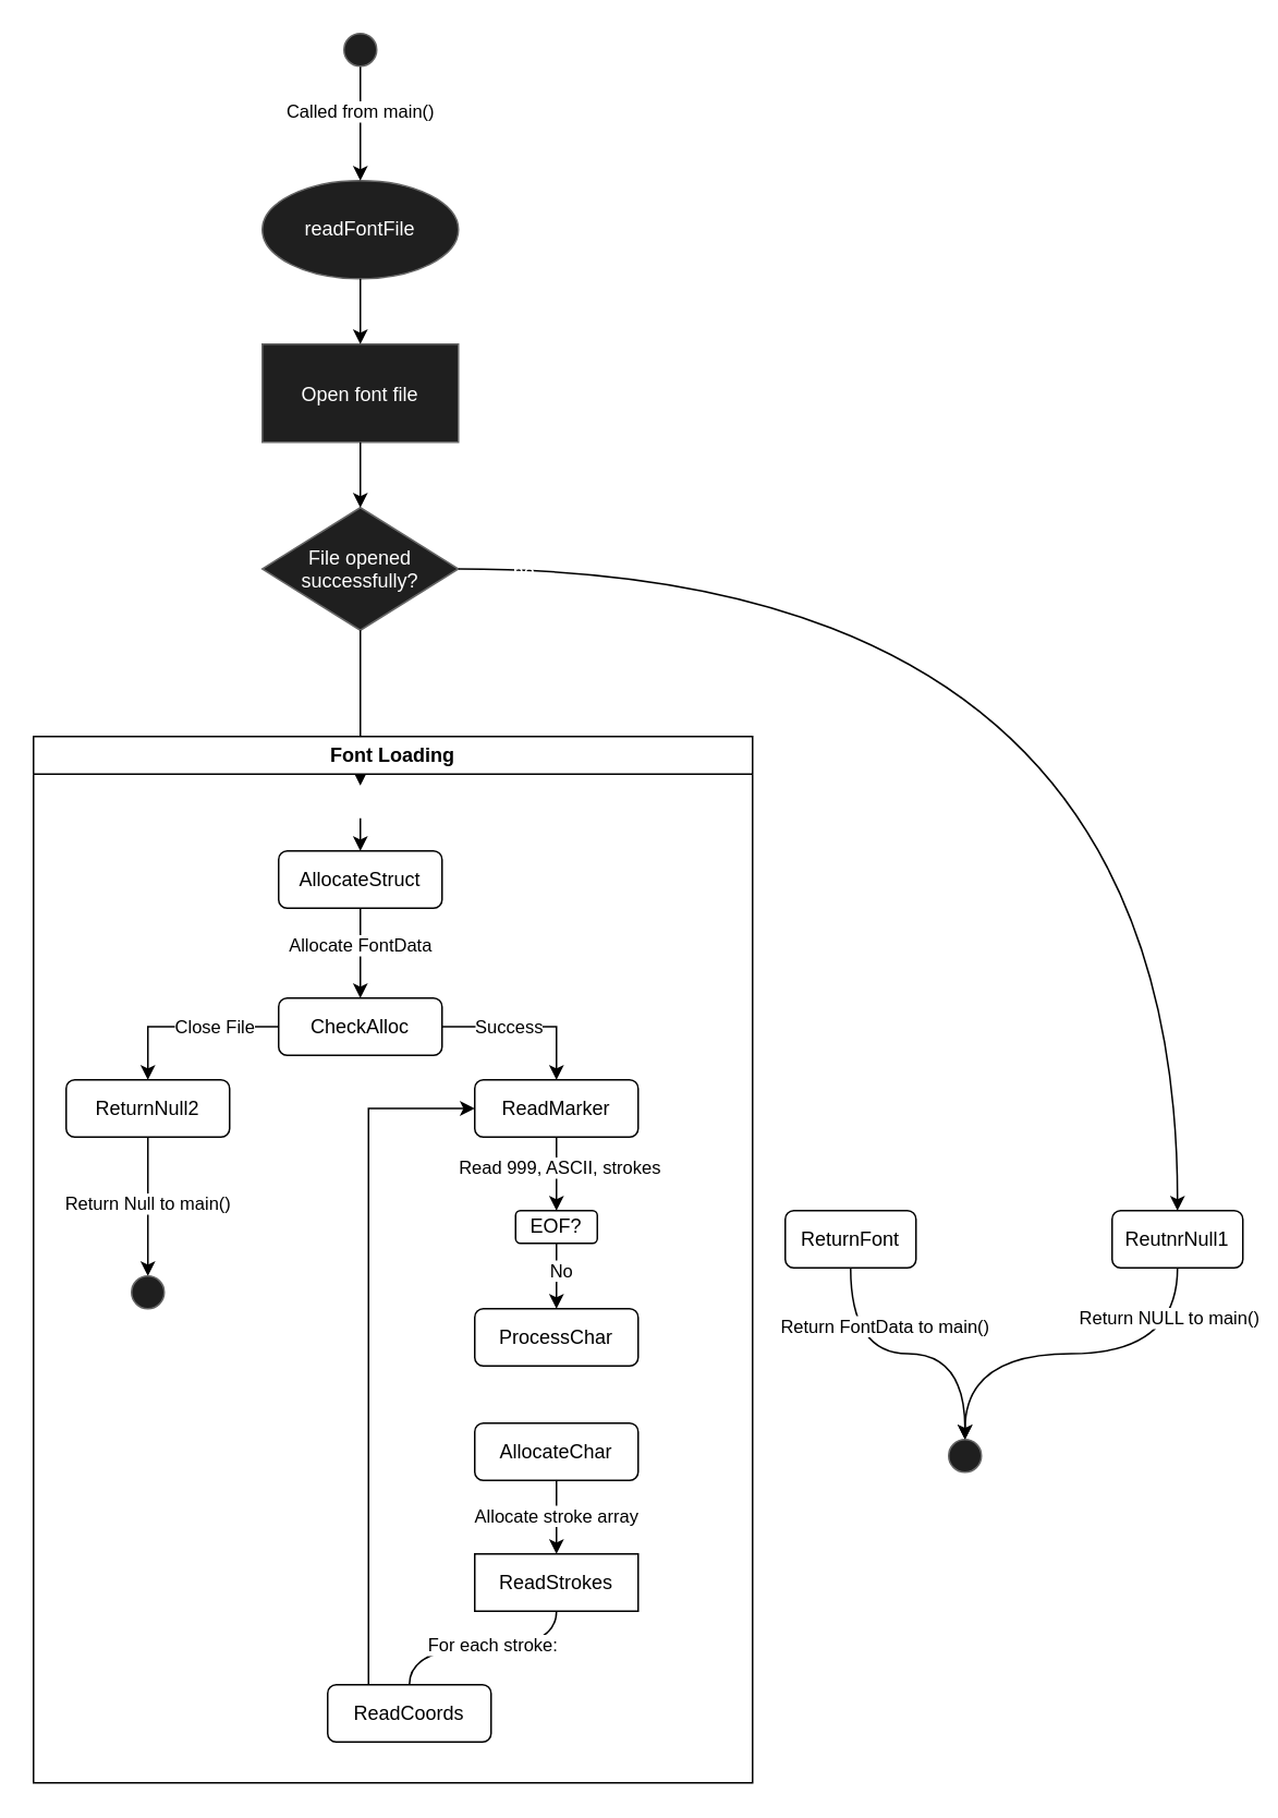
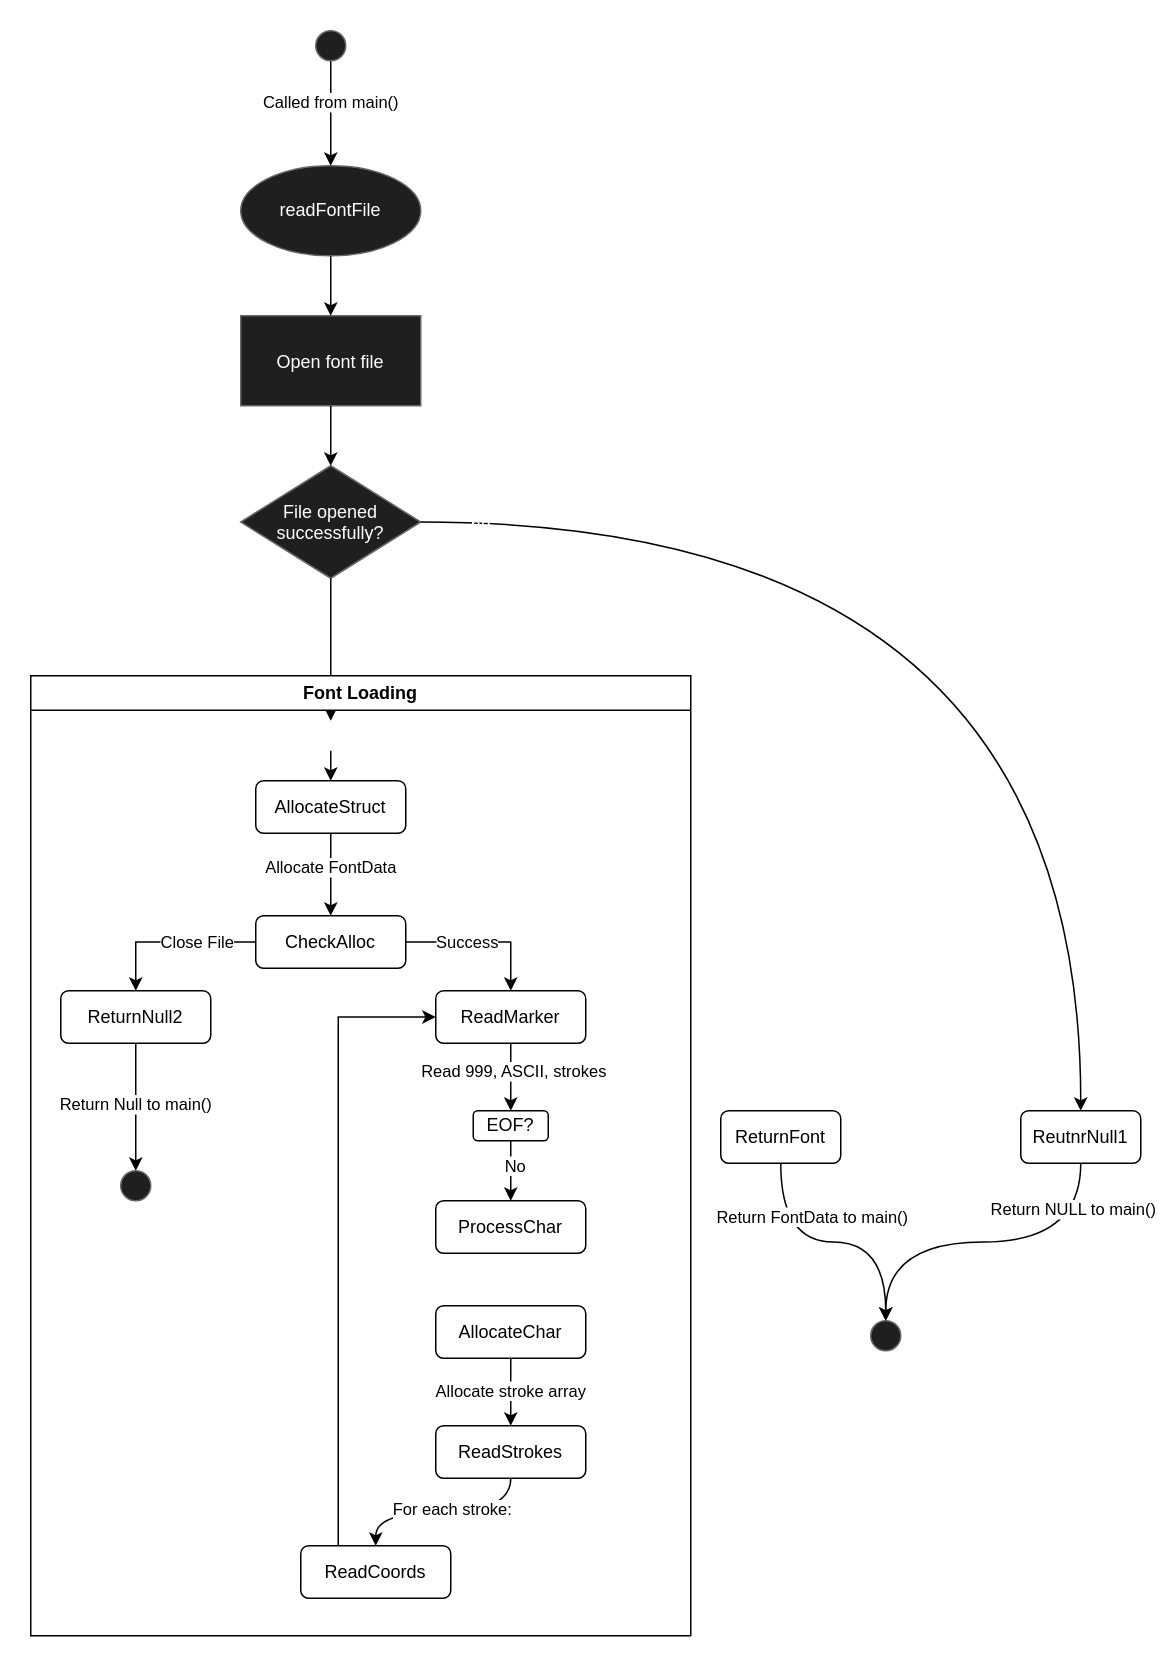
  <mxCell id="0" />
  <mxCell id="1" parent="0" />
  <mxCell id="2" value="readFontFile" style="ellipse;whiteSpace=wrap;html=1;fillColor=#1f1f1f;strokeColor=#666666;fontColor=#FFFFFF;" parent="1" vertex="1"><mxGeometry x="160" y="110" width="120" height="60" as="geometry" /></mxCell>
  <mxCell id="3" value="Open font file" style="rounded=0;fillColor=#1f1f1f;strokeColor=#666666;fontColor=#FFFFFF;" parent="1" vertex="1"><mxGeometry x="160" y="210" width="120" height="60" as="geometry" /></mxCell>
  <mxCell id="4" value="File opened&#10;successfully?" style="rhombus;fillColor=#1f1f1f;strokeColor=#666666;fontColor=#FFFFFF;" parent="1" vertex="1"><mxGeometry x="160" y="310" width="120" height="75" as="geometry" /></mxCell>
  <mxCell id="5" value="" style="endArrow=classic;html=1;exitX=0.5;exitY=1;entryX=0.5;entryY=0;fontColor=#FFFFFF;" parent="1" source="2" target="3" edge="1"><mxGeometry width="50" height="50" relative="1" as="geometry" /></mxCell>
  <mxCell id="6" value="" style="endArrow=classic;html=1;exitX=0.5;exitY=1;entryX=0.5;entryY=0;fontColor=#FFFFFF;" parent="1" source="3" target="4" edge="1"><mxGeometry width="50" height="50" relative="1" as="geometry" /></mxCell>
  <mxCell id="7" value="" style="endArrow=classic;html=1;exitX=1;exitY=0.5;entryX=0.5;entryY=0;fontColor=#FFFFFF;entryDx=0;entryDy=0;edgeStyle=orthogonalEdgeStyle;curved=1;" parent="1" source="4" target="49" edge="1"><mxGeometry width="50" height="50" relative="1" as="geometry"><mxPoint x="360" y="370" as="targetPoint" /></mxGeometry></mxCell>
  <mxCell id="8" value="" style="endArrow=classic;html=1;exitX=0;exitY=0.5;entryX=0;entryY=0.5;fontColor=#FFFFFF;" parent="1" edge="1"><mxGeometry width="50" height="50" relative="1" as="geometry"><Array as="points"><mxPoint x="80" y="730" /><mxPoint x="80" y="600" /></Array><mxPoint x="160" y="760" as="targetPoint" /></mxGeometry></mxCell>
  <mxCell id="9" value="no" style="text;html=1;align=center;verticalAlign=middle;resizable=0;points=[];fontColor=#FFFFFF;" parent="1" vertex="1"><mxGeometry x="300" y="340" width="40" height="20" as="geometry" /></mxCell>
  <mxCell id="10" style="edgeStyle=orthogonalEdgeStyle;rounded=0;orthogonalLoop=1;jettySize=auto;html=1;exitX=0.5;exitY=1;exitDx=0;exitDy=0;entryX=0.5;entryY=0;entryDx=0;entryDy=0;" edge="1" parent="1" source="12" target="2"><mxGeometry relative="1" as="geometry" /></mxCell>
  <mxCell id="11" value="Called from main()" style="edgeLabel;html=1;align=center;verticalAlign=middle;resizable=0;points=[];" vertex="1" connectable="0" parent="10"><mxGeometry x="-0.241" y="-1" relative="1" as="geometry"><mxPoint as="offset" /></mxGeometry></mxCell>
  <mxCell id="12" value="" style="ellipse;whiteSpace=wrap;html=1;fillColor=#1f1f1f;strokeColor=#666666;fontColor=#FFFFFF;" vertex="1" parent="1"><mxGeometry x="210" y="20" width="20" height="20" as="geometry" /></mxCell>
  <mxCell id="13" value="" style="endArrow=classic;html=1;exitX=0.5;exitY=1;entryX=0.5;entryY=0;fontColor=#FFFFFF;entryDx=0;entryDy=0;exitDx=0;exitDy=0;" edge="1" parent="1" source="44" target="17"><mxGeometry width="50" height="50" relative="1" as="geometry"><mxPoint x="190" y="480" as="sourcePoint" /><mxPoint x="216" y="520" as="targetPoint" /></mxGeometry></mxCell>
  <mxCell id="14" value="" style="endArrow=classic;html=1;exitX=0.5;exitY=1;entryX=0.5;entryY=0;fontColor=#FFFFFF;entryDx=0;entryDy=0;exitDx=0;exitDy=0;" edge="1" parent="1" source="4" target="44"><mxGeometry width="50" height="50" relative="1" as="geometry"><mxPoint x="220" y="430" as="sourcePoint" /><mxPoint x="216" y="520" as="targetPoint" /></mxGeometry></mxCell>
  <mxCell id="15" value="Font Loading" style="swimlane;whiteSpace=wrap;html=1;startSize=23;" vertex="1" parent="1"><mxGeometry x="20" y="450" width="440" height="640" as="geometry"><mxRectangle x="60" y="40" width="140" height="30" as="alternateBounds" /></mxGeometry></mxCell>
  <mxCell id="16" style="edgeStyle=orthogonalEdgeStyle;rounded=0;orthogonalLoop=1;jettySize=auto;html=1;exitX=0.5;exitY=1;exitDx=0;exitDy=0;" edge="1" parent="15" source="20"><mxGeometry relative="1" as="geometry"><mxPoint x="200.4" y="160" as="targetPoint" /></mxGeometry></mxCell>
  <mxCell id="17" value="AllocateStruct" style="rounded=1;whiteSpace=wrap;html=1;" vertex="1" parent="15"><mxGeometry x="150" y="70" width="100" height="35" as="geometry" /></mxCell>
  <mxCell id="18" value="" style="edgeStyle=orthogonalEdgeStyle;rounded=0;orthogonalLoop=1;jettySize=auto;html=1;exitX=0.5;exitY=1;exitDx=0;exitDy=0;" edge="1" parent="15" source="17" target="20"><mxGeometry relative="1" as="geometry"><mxPoint x="240.4" y="640" as="targetPoint" /><mxPoint x="240" y="585" as="sourcePoint" /></mxGeometry></mxCell>
  <mxCell id="19" value="Allocate FontData" style="edgeLabel;html=1;align=center;verticalAlign=middle;resizable=0;points=[];" vertex="1" connectable="0" parent="18"><mxGeometry x="-0.191" y="-1" relative="1" as="geometry"><mxPoint as="offset" /></mxGeometry></mxCell>
  <mxCell id="20" value="CheckAlloc" style="rounded=1;whiteSpace=wrap;html=1;" vertex="1" parent="15"><mxGeometry x="150" y="160" width="100" height="35" as="geometry" /></mxCell>
  <mxCell id="21" style="edgeStyle=orthogonalEdgeStyle;rounded=0;orthogonalLoop=1;jettySize=auto;html=1;exitX=0.5;exitY=1;exitDx=0;exitDy=0;entryX=0.5;entryY=0;entryDx=0;entryDy=0;" edge="1" parent="15" source="23" target="41"><mxGeometry relative="1" as="geometry" /></mxCell>
  <mxCell id="22" value="Allocate stroke array" style="edgeLabel;html=1;align=center;verticalAlign=middle;resizable=0;points=[];" vertex="1" connectable="0" parent="21"><mxGeometry x="-0.07" y="-1" relative="1" as="geometry"><mxPoint as="offset" /></mxGeometry></mxCell>
  <mxCell id="23" value="AllocateChar" style="rounded=1;whiteSpace=wrap;html=1;" vertex="1" parent="15"><mxGeometry x="270" y="420" width="100" height="35" as="geometry" /></mxCell>
  <mxCell id="24" value="ProcessChar" style="rounded=1;whiteSpace=wrap;html=1;" vertex="1" parent="15"><mxGeometry x="270" y="350" width="100" height="35" as="geometry" /></mxCell>
  <mxCell id="25" value="" style="edgeStyle=orthogonalEdgeStyle;rounded=0;orthogonalLoop=1;jettySize=auto;html=1;exitX=0;exitY=0.5;exitDx=0;exitDy=0;" edge="1" parent="15" source="20" target="29"><mxGeometry relative="1" as="geometry"><mxPoint x="90" y="710" as="targetPoint" /><mxPoint x="190" y="658" as="sourcePoint" /></mxGeometry></mxCell>
  <mxCell id="26" value="Close File" style="edgeLabel;html=1;align=center;verticalAlign=middle;resizable=0;points=[];" vertex="1" connectable="0" parent="25"><mxGeometry x="0.511" y="4" relative="1" as="geometry"><mxPoint x="36" y="-5" as="offset" /></mxGeometry></mxCell>
  <mxCell id="27" style="edgeStyle=orthogonalEdgeStyle;rounded=0;orthogonalLoop=1;jettySize=auto;html=1;exitX=0.5;exitY=1;exitDx=0;exitDy=0;entryX=0.5;entryY=0;entryDx=0;entryDy=0;" edge="1" parent="15" source="29" target="30"><mxGeometry relative="1" as="geometry" /></mxCell>
  <mxCell id="28" value="Return Null to main()" style="edgeLabel;html=1;align=center;verticalAlign=middle;resizable=0;points=[];" vertex="1" connectable="0" parent="27"><mxGeometry x="-0.057" y="-1" relative="1" as="geometry"><mxPoint as="offset" /></mxGeometry></mxCell>
  <mxCell id="29" value="ReturnNull2" style="rounded=1;whiteSpace=wrap;html=1;" vertex="1" parent="15"><mxGeometry x="20" y="210" width="100" height="35" as="geometry" /></mxCell>
  <mxCell id="30" value="" style="ellipse;whiteSpace=wrap;html=1;fillColor=#1f1f1f;strokeColor=#666666;fontColor=#FFFFFF;" vertex="1" parent="15"><mxGeometry x="60" y="330" width="20" height="20" as="geometry" /></mxCell>
  <mxCell id="31" value="" style="edgeStyle=orthogonalEdgeStyle;rounded=0;orthogonalLoop=1;jettySize=auto;html=1;exitX=1;exitY=0.5;exitDx=0;exitDy=0;" edge="1" parent="15" source="20" target="33"><mxGeometry relative="1" as="geometry"><mxPoint x="370" y="730.0" as="targetPoint" /><mxPoint x="290" y="658" as="sourcePoint" /></mxGeometry></mxCell>
  <mxCell id="32" value="Success" style="edgeLabel;html=1;align=center;verticalAlign=middle;resizable=0;points=[];" vertex="1" connectable="0" parent="31"><mxGeometry x="-0.425" y="2" relative="1" as="geometry"><mxPoint x="11" y="2" as="offset" /></mxGeometry></mxCell>
  <mxCell id="33" value="ReadMarker" style="rounded=1;whiteSpace=wrap;html=1;" vertex="1" parent="15"><mxGeometry x="270" y="210" width="100" height="35" as="geometry" /></mxCell>
  <mxCell id="34" value="" style="edgeStyle=orthogonalEdgeStyle;rounded=0;orthogonalLoop=1;jettySize=auto;html=1;exitX=0.5;exitY=1;exitDx=0;exitDy=0;" edge="1" parent="15" source="33" target="36"><mxGeometry relative="1" as="geometry"><mxPoint x="360" y="810.0" as="targetPoint" /><mxPoint x="360" y="775" as="sourcePoint" /></mxGeometry></mxCell>
  <mxCell id="35" value="Read 999, ASCII, strokes" style="edgeLabel;html=1;align=center;verticalAlign=middle;resizable=0;points=[];" vertex="1" connectable="0" parent="34"><mxGeometry x="-0.186" y="1" relative="1" as="geometry"><mxPoint as="offset" /></mxGeometry></mxCell>
  <mxCell id="36" value="EOF?" style="rounded=1;whiteSpace=wrap;html=1;" vertex="1" parent="15"><mxGeometry x="295" y="290" width="50" height="20" as="geometry" /></mxCell>
  <mxCell id="37" style="edgeStyle=orthogonalEdgeStyle;rounded=0;orthogonalLoop=1;jettySize=auto;html=1;exitX=0.5;exitY=1;exitDx=0;exitDy=0;" edge="1" parent="15" source="36" target="24"><mxGeometry relative="1" as="geometry"><mxPoint x="300" y="370" as="targetPoint" /></mxGeometry></mxCell>
  <mxCell id="38" value="No" style="edgeLabel;html=1;align=center;verticalAlign=middle;resizable=0;points=[];" vertex="1" connectable="0" parent="37"><mxGeometry x="-0.211" y="2" relative="1" as="geometry"><mxPoint as="offset" /></mxGeometry></mxCell>
- <mxCell id="39" style="edgeStyle=orthogonalEdgeStyle;rounded=0;orthogonalLoop=1;jettySize=auto;html=1;exitX=0.5;exitY=1;exitDx=0;exitDy=0;entryX=0.5;entryY=0;entryDx=0;entryDy=0;curved=1;endArrow=none;" edge="1" parent="15" source="41" target="43"><mxGeometry relative="1" as="geometry" /></mxCell>
+ <mxCell id="39" style="edgeStyle=orthogonalEdgeStyle;rounded=0;orthogonalLoop=1;jettySize=auto;html=1;exitX=0.5;exitY=1;exitDx=0;exitDy=0;entryX=0.5;entryY=0;entryDx=0;entryDy=0;curved=1;" edge="1" parent="15" source="41" target="43"><mxGeometry relative="1" as="geometry" /></mxCell>
  <mxCell id="40" value="For each stroke:" style="edgeLabel;html=1;align=center;verticalAlign=middle;resizable=0;points=[];" vertex="1" connectable="0" parent="39"><mxGeometry x="-0.224" y="-2" relative="1" as="geometry"><mxPoint x="-10" as="offset" /></mxGeometry></mxCell>
- <mxCell id="41" value="ReadStrokes" style="whiteSpace=wrap;html=1;rounded=0;" vertex="1" parent="15"><mxGeometry x="270" y="500" width="100" height="35" as="geometry" /></mxCell>
+ <mxCell id="41" value="ReadStrokes" style="rounded=1;whiteSpace=wrap;html=1;" vertex="1" parent="15"><mxGeometry x="270" y="500" width="100" height="35" as="geometry" /></mxCell>
  <mxCell id="42" style="edgeStyle=orthogonalEdgeStyle;rounded=0;orthogonalLoop=1;jettySize=auto;html=1;exitX=0.25;exitY=0;exitDx=0;exitDy=0;entryX=0;entryY=0.5;entryDx=0;entryDy=0;" edge="1" parent="15" source="43" target="33"><mxGeometry relative="1" as="geometry" /></mxCell>
  <mxCell id="43" value="ReadCoords" style="rounded=1;whiteSpace=wrap;html=1;" vertex="1" parent="15"><mxGeometry x="180" y="580" width="100" height="35" as="geometry" /></mxCell>
  <mxCell id="44" value="yes" style="text;html=1;align=center;verticalAlign=middle;resizable=0;points=[];fontColor=#FFFFFF;" parent="1" vertex="1"><mxGeometry x="200" y="480" width="40" height="20" as="geometry" /></mxCell>
  <mxCell id="45" value="ReturnFont" style="rounded=1;whiteSpace=wrap;html=1;" vertex="1" parent="1"><mxGeometry x="480" y="740" width="80" height="35" as="geometry" /></mxCell>
  <mxCell id="46" value="" style="edgeStyle=orthogonalEdgeStyle;rounded=0;orthogonalLoop=1;jettySize=auto;html=1;exitX=0.5;exitY=1;exitDx=0;exitDy=0;curved=1;" edge="1" parent="1" source="45" target="48"><mxGeometry relative="1" as="geometry"><mxPoint x="580" y="840" as="targetPoint" /><mxPoint x="520" y="775" as="sourcePoint" /></mxGeometry></mxCell>
  <mxCell id="47" value="Return FontData to main()" style="edgeLabel;html=1;align=center;verticalAlign=middle;resizable=0;points=[];" vertex="1" connectable="0" parent="46"><mxGeometry x="0.028" relative="1" as="geometry"><mxPoint x="-17" y="-17" as="offset" /></mxGeometry></mxCell>
  <mxCell id="48" value="" style="ellipse;whiteSpace=wrap;html=1;fillColor=#1f1f1f;strokeColor=#666666;fontColor=#FFFFFF;" vertex="1" parent="1"><mxGeometry x="580" y="880" width="20" height="20" as="geometry" /></mxCell>
  <mxCell id="49" value="ReutnrNull1" style="rounded=1;whiteSpace=wrap;html=1;" vertex="1" parent="1"><mxGeometry x="680" y="740" width="80" height="35" as="geometry" /></mxCell>
  <mxCell id="50" value="" style="edgeStyle=orthogonalEdgeStyle;rounded=0;orthogonalLoop=1;jettySize=auto;html=1;exitX=0.5;exitY=1;exitDx=0;exitDy=0;curved=1;entryX=0.5;entryY=0;entryDx=0;entryDy=0;" edge="1" parent="1" source="49" target="48"><mxGeometry relative="1" as="geometry"><mxPoint x="740" y="830" as="targetPoint" /><mxPoint x="680" y="765" as="sourcePoint" /></mxGeometry></mxCell>
  <mxCell id="51" value="Return NULL to main()" style="edgeLabel;html=1;align=center;verticalAlign=middle;resizable=0;points=[];" vertex="1" connectable="0" parent="50"><mxGeometry x="0.028" relative="1" as="geometry"><mxPoint x="63" y="-22" as="offset" /></mxGeometry></mxCell>
